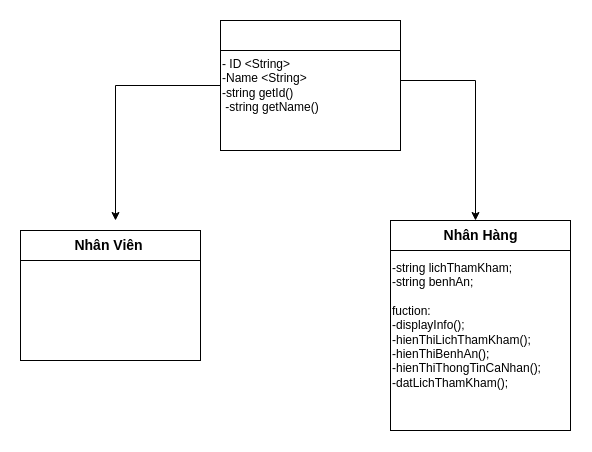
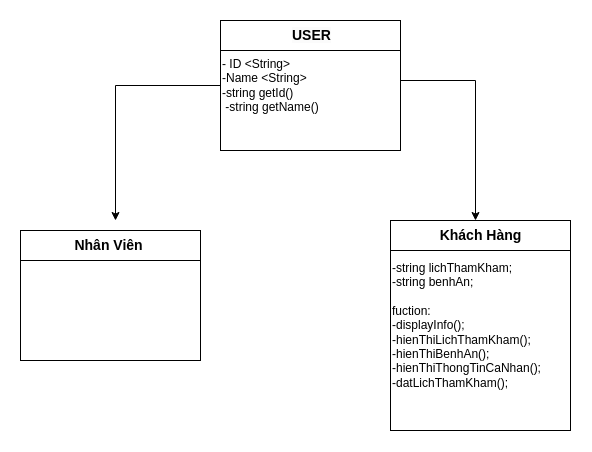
  <mxCell id="0" />
  <mxCell id="1" parent="0" />
  <mxCell id="2" value="" style="endArrow=classic;html=1;rounded=0;entryX=0.5;entryY=0;entryDx=0;entryDy=0;exitX=1;exitY=0.5;exitDx=0;exitDy=0;" edge="1" parent="1"><mxGeometry width="50" height="50" relative="1" as="geometry"><mxPoint x="400" y="80" as="sourcePoint" /><mxPoint x="475" y="220" as="targetPoint" /><Array as="points"><mxPoint x="475" y="80" /></Array></mxGeometry></mxCell>
  <mxCell id="3" value="&lt;div style=&quot;&quot;&gt;- ID &amp;lt;String&amp;gt;&lt;/div&gt;&lt;div style=&quot;&quot;&gt;-Name &amp;lt;String&amp;gt;&lt;/div&gt;&lt;div style=&quot;&quot;&gt;&lt;div&gt;-string getId()&amp;nbsp;&lt;/div&gt;&lt;div&gt;&lt;span style=&quot;background-color: initial;&quot;&gt;&amp;nbsp;-string getName()&amp;nbsp;&lt;/span&gt;&lt;/div&gt;&lt;/div&gt;" style="shape=internalStorage;whiteSpace=wrap;html=1;backgroundOutline=1;dx=0;dy=30;align=left;" vertex="1" parent="1"><mxGeometry x="220" y="20" width="180" height="130" as="geometry" /></mxCell>
+ <mxCell id="4" value="&lt;span style=&quot;color: rgb(0, 0, 0); font-family: Helvetica; font-size: 14px; font-style: normal; font-variant-ligatures: normal; font-variant-caps: normal; letter-spacing: normal; orphans: 2; text-align: right; text-indent: 0px; text-transform: none; widows: 2; word-spacing: 0px; -webkit-text-stroke-width: 0px; white-space: normal; background-color: rgb(251, 251, 251); text-decoration-thickness: initial; text-decoration-style: initial; text-decoration-color: initial; float: none; display: inline !important;&quot;&gt;USER&lt;/span&gt;" style="text;whiteSpace=wrap;html=1;fontStyle=1;fontSize=14;" vertex="1" parent="1"><mxGeometry x="290" y="20" width="70" height="40" as="geometry" /></mxCell>
  <mxCell id="5" value="" style="endArrow=classic;html=1;rounded=0;entryX=0.5;entryY=0;entryDx=0;entryDy=0;exitX=0;exitY=0.5;exitDx=0;exitDy=0;" edge="1" parent="1" source="3"><mxGeometry width="50" height="50" relative="1" as="geometry"><mxPoint x="210" y="80" as="sourcePoint" /><mxPoint x="115" y="220" as="targetPoint" /><Array as="points"><mxPoint x="115" y="85" /></Array></mxGeometry></mxCell>
  <mxCell id="6" value="" style="group" vertex="1" connectable="0" parent="1"><mxGeometry x="390" y="220" width="180" height="210" as="geometry" /></mxCell>
  <mxCell id="7" value="&lt;div style=&quot;&quot;&gt;&lt;div&gt;-string lichThamKham;&lt;/div&gt;&lt;div&gt;-string benhAn;&lt;/div&gt;&lt;div&gt;&lt;br&gt;&lt;/div&gt;&lt;div&gt;fuction:&lt;/div&gt;&lt;div&gt;-displayInfo();&lt;/div&gt;&lt;div&gt;-hienThiLichThamKham();&lt;/div&gt;&lt;div&gt;-hienThiBenhAn();&lt;/div&gt;&lt;div&gt;-hienThiThongTinCaNhan();&lt;/div&gt;&lt;div&gt;-datLichThamKham();&lt;/div&gt;&lt;/div&gt;" style="shape=internalStorage;whiteSpace=wrap;html=1;backgroundOutline=1;dx=0;dy=30;align=left;" vertex="1" parent="6"><mxGeometry width="180" height="210" as="geometry" /></mxCell>
- <mxCell id="8" value="Nhân Hàng" style="text;html=1;align=center;verticalAlign=middle;resizable=0;points=[];autosize=1;strokeColor=none;fillColor=none;fontStyle=1;fontSize=14;" vertex="1" parent="6"><mxGeometry x="40" width="100" height="30" as="geometry" /></mxCell>
+ <mxCell id="8" value="Khách Hàng" style="text;html=1;align=center;verticalAlign=middle;resizable=0;points=[];autosize=1;strokeColor=none;fillColor=none;fontStyle=1;fontSize=14;" vertex="1" parent="6"><mxGeometry x="40" width="100" height="30" as="geometry" /></mxCell>
  <mxCell id="9" value="" style="group" vertex="1" connectable="0" parent="1"><mxGeometry x="20" y="230" width="180" height="130" as="geometry" /></mxCell>
  <mxCell id="10" value="&lt;div style=&quot;&quot;&gt;&lt;br&gt;&lt;/div&gt;" style="shape=internalStorage;whiteSpace=wrap;html=1;backgroundOutline=1;dx=0;dy=30;align=left;" vertex="1" parent="9"><mxGeometry width="180" height="130" as="geometry" /></mxCell>
  <mxCell id="11" value="Nhân Viên&amp;nbsp;" style="text;html=1;align=center;verticalAlign=middle;resizable=0;points=[];autosize=1;strokeColor=none;fillColor=none;fontStyle=1;fontSize=14;" vertex="1" parent="9"><mxGeometry x="45" width="90" height="30" as="geometry" /></mxCell>
